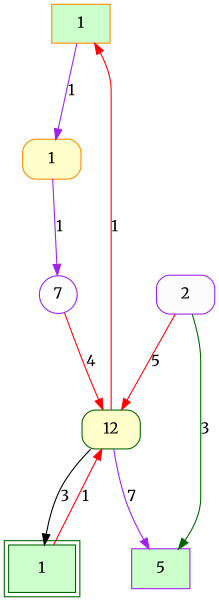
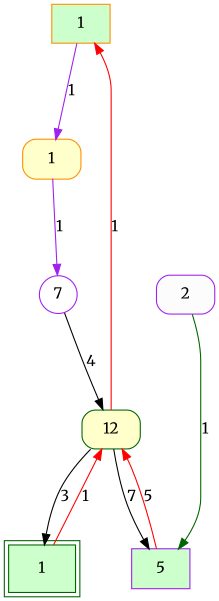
  digraph {
    fontname=Merriweather
    rankdir=TB
    node [color=purple fillcolor="#CCFFCC" fontname=Merriweather peripheries=1 shape=box style="rounded,filled"]
    edge [color=red fontname=Merriweather minlen=2]
    n1 [color=darkorange label=1 style=filled]
    n2 [color=darkorange fillcolor="#FFFFCC" label=1 rankdir=LR shape=record]
    n3 [fillcolor="#FFFFFF" label=7 shape=circle width=0.2]
    n4 [color=darkgreen label=1 peripheries=2 style=filled]
    n5 [color=darkgreen fillcolor="#FFFFCC" label=12]
    n6 [label=5 rankdir=LR shape=record style=filled]
    n7 [fillcolor="#FCFCFC" label=2]
    n1 -> n2 [color=purple label=1]
    n2 -> n3 [color=purple label=1]
-   n3 -> n5 [label=4]
+   n3 -> n5 [color=black label=4]
    n4 -> n5 [label=1]
    n5 -> n1 [label=1]
    n5 -> n4 [color=black label=3]
-   n5 -> n6 [color=purple label=7]
-   n7 -> n5 [label=5]
-   n7 -> n6 [color=darkgreen label=3]
+   n5 -> n6 [color=black label=7]
+   n6 -> n5 [label=5]
+   n7 -> n6 [color=darkgreen label=1]
  }
